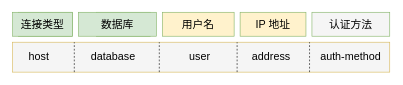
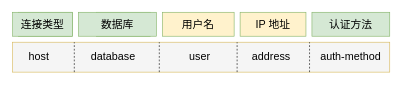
  <mxCell id="0" />
  <mxCell id="1" parent="0" />
  <mxCell id="2" value="连接类型" style="rounded=0;whiteSpace=wrap;html=1;fillColor=#d5e8d4;strokeColor=#82b366;" parent="1" vertex="1"><mxGeometry x="30" y="20" width="90" height="40" as="geometry" /></mxCell>
  <mxCell id="3" value="数据库" style="rounded=0;whiteSpace=wrap;html=1;fillColor=#d5e8d4;strokeColor=#82b366;" parent="1" vertex="1"><mxGeometry x="160" y="20" width="90" height="40" as="geometry" /></mxCell>
  <mxCell id="4" value="用户名" style="rounded=0;whiteSpace=wrap;html=1;fillColor=#fff2cc;strokeColor=#82b366;fontSize=18;" parent="1" vertex="1"><mxGeometry x="270" y="20" width="120" height="40" as="geometry" /></mxCell>
  <mxCell id="5" value="IP 地址" style="rounded=0;whiteSpace=wrap;html=1;fillColor=#fff2cc;strokeColor=#82b366;fontSize=18;" parent="1" vertex="1"><mxGeometry x="400" y="20" width="110" height="40" as="geometry" /></mxCell>
- <mxCell id="6" value="认证方法" style="rounded=0;whiteSpace=wrap;html=1;fillColor=#f5f5f5;strokeColor=#82b366;fontSize=18;" parent="1" vertex="1"><mxGeometry x="520" y="20" width="130" height="40" as="geometry" /></mxCell>
+ <mxCell id="6" value="认证方法" style="rounded=0;whiteSpace=wrap;html=1;fillColor=#d5e8d4;strokeColor=#82b366;fontSize=18;" parent="1" vertex="1"><mxGeometry x="520" y="20" width="130" height="40" as="geometry" /></mxCell>
  <mxCell id="7" value="连接类型" style="rounded=0;whiteSpace=wrap;html=1;fillColor=#d5e8d4;strokeColor=#82b366;fontSize=18;" parent="1" vertex="1"><mxGeometry x="20" y="20" width="100" height="40" as="geometry" /></mxCell>
  <mxCell id="8" value="数据库" style="rounded=0;whiteSpace=wrap;html=1;fillColor=#d5e8d4;strokeColor=#82b366;fontSize=18;" parent="1" vertex="1"><mxGeometry x="130" y="20" width="130" height="40" as="geometry" /></mxCell>
  <mxCell id="9" value="&amp;nbsp; &amp;nbsp; &amp;nbsp;host&amp;nbsp; &amp;nbsp; &amp;nbsp; &amp;nbsp; &amp;nbsp; &amp;nbsp; &amp;nbsp; database&amp;nbsp; &amp;nbsp; &amp;nbsp; &amp;nbsp; &amp;nbsp; &amp;nbsp; &amp;nbsp; &amp;nbsp; &amp;nbsp; user&amp;nbsp; &amp;nbsp; &amp;nbsp; &amp;nbsp; &amp;nbsp; &amp;nbsp; &amp;nbsp; address&amp;nbsp; &amp;nbsp; &amp;nbsp; &amp;nbsp; &amp;nbsp; auth-method " style="rounded=0;whiteSpace=wrap;html=1;fillColor=#f5f5f5;strokeColor=#d6b656;align=left;fontSize=18;" parent="1" vertex="1"><mxGeometry x="20" y="70" width="630" height="50" as="geometry" /></mxCell>
  <mxCell id="10" value="" style="endArrow=none;dashed=1;html=1;rounded=0;" parent="1" edge="1"><mxGeometry width="50" height="50" relative="1" as="geometry"><mxPoint x="123" y="120" as="sourcePoint" /><mxPoint x="123" y="70" as="targetPoint" /></mxGeometry></mxCell>
  <mxCell id="11" value="" style="endArrow=none;dashed=1;html=1;rounded=0;" parent="1" edge="1"><mxGeometry width="50" height="50" relative="1" as="geometry"><mxPoint x="265" y="120" as="sourcePoint" /><mxPoint x="265" y="70" as="targetPoint" /><Array as="points"><mxPoint x="265" y="100" /></Array></mxGeometry></mxCell>
  <mxCell id="12" value="" style="endArrow=none;dashed=1;html=1;rounded=0;" parent="1" edge="1"><mxGeometry width="50" height="50" relative="1" as="geometry"><mxPoint x="395" y="120" as="sourcePoint" /><mxPoint x="395" y="70" as="targetPoint" /></mxGeometry></mxCell>
  <mxCell id="13" value="" style="endArrow=none;dashed=1;html=1;rounded=0;" parent="1" edge="1"><mxGeometry width="50" height="50" relative="1" as="geometry"><mxPoint x="516" y="120" as="sourcePoint" /><mxPoint x="516" y="70" as="targetPoint" /></mxGeometry></mxCell>
